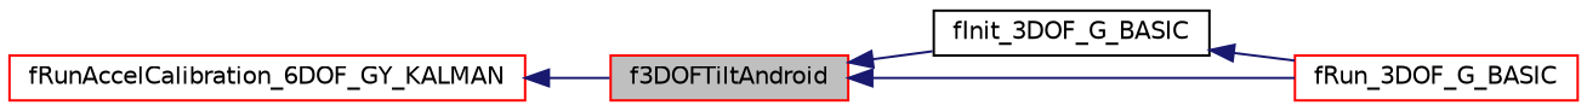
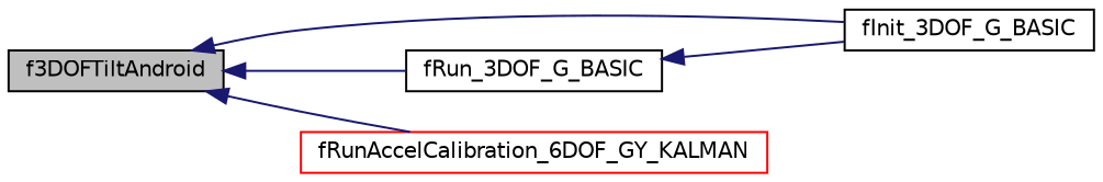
  digraph {
    rankdir=LR
    node [color=black fillcolor=white fontname=Helvetica fontsize=10 shape=record style=filled]
    edge [color=midnightblue dir=back fontname=Helvetica fontsize=10 labelfontname=Helvetica labelfontsize=10 style=solid]
-   n1 [color=red fillcolor=grey75 fontcolor=black height=0.2 label=f3DOFTiltAndroid width=0.4]
+   n1 [fillcolor=grey75 fontcolor=black height=0.2 label=f3DOFTiltAndroid width=0.4]
    n2 [height=0.2 label=fInit_3DOF_G_BASIC width=0.4]
-   n3 [color=red height=0.2 label=fRun_3DOF_G_BASIC width=0.4]
+   n3 [height=0.2 label=fRun_3DOF_G_BASIC width=0.4]
    n4 [color=red height=0.2 label=fRunAccelCalibration_6DOF_GY_KALMAN width=0.4]
    n1 -> n2
    n1 -> n3
-   n4 -> n1
-   n2 -> n3
+   n1 -> n4
+   n3 -> n2
  }
